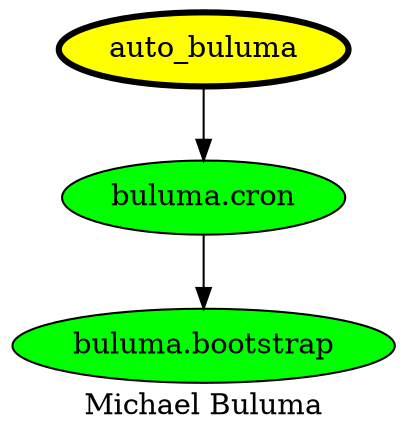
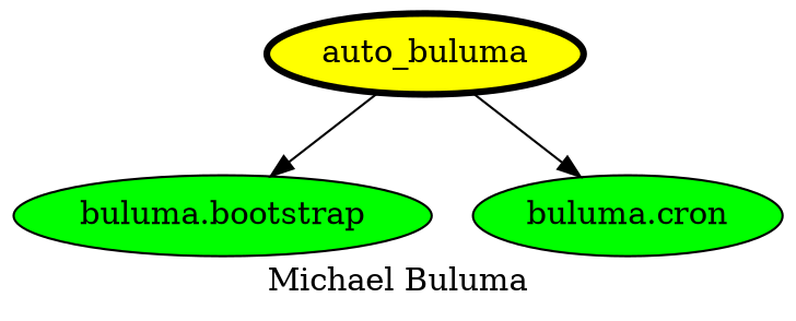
  digraph {
    label="Michael Buluma"
    node [fillcolor=green style=filled]
    n1 [fillcolor=yellow label=auto_buluma penwidth=3]
    "buluma.bootstrap"
    "buluma.cron"
-   "buluma.cron" -> "buluma.bootstrap"
+   n1 -> "buluma.bootstrap"
    n1 -> "buluma.cron"
  }
